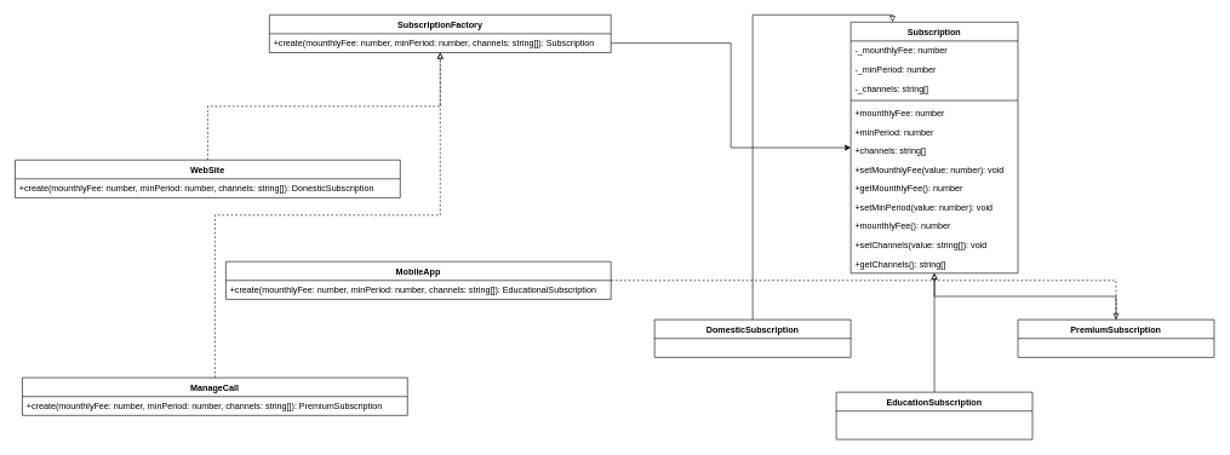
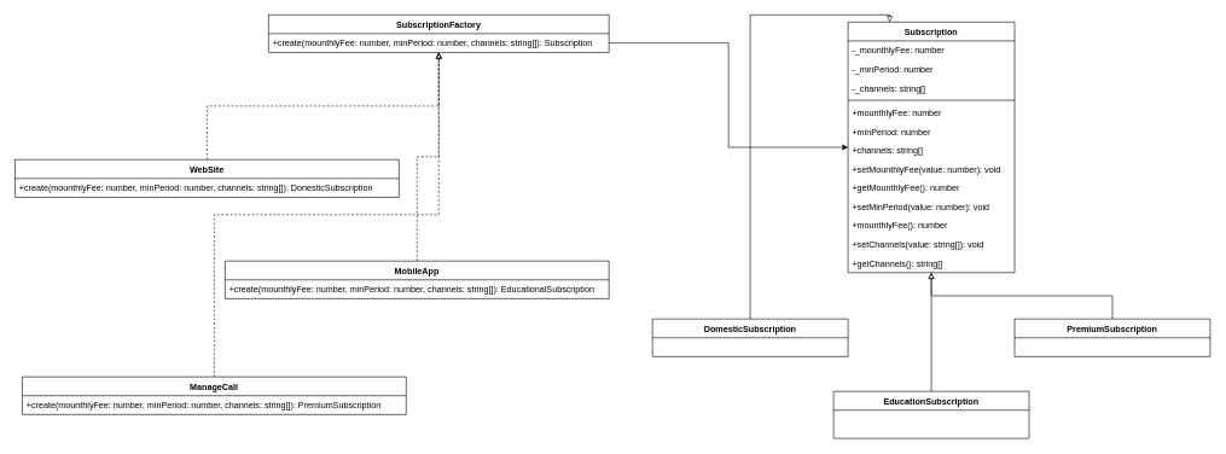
  <mxCell id="0" />
  <mxCell id="1" parent="0" />
  <mxCell id="2" value="Subscription" style="swimlane;fontStyle=1;childLayout=stackLayout;horizontal=1;startSize=26;horizontalStack=0;resizeParent=1;resizeParentMax=0;resizeLast=0;collapsible=1;marginBottom=0;" parent="1" vertex="1"><mxGeometry x="1170" y="30" width="230" height="346" as="geometry" /></mxCell>
  <mxCell id="3" value="-_mounthlyFee: number" style="text;strokeColor=none;fillColor=none;align=left;verticalAlign=top;spacingLeft=4;spacingRight=4;overflow=hidden;rotatable=0;points=[[0,0.5],[1,0.5]];portConstraint=eastwest;" parent="2" vertex="1"><mxGeometry y="26" width="230" height="26" as="geometry" /></mxCell>
  <mxCell id="4" value="-_minPeriod: number" style="text;strokeColor=none;fillColor=none;align=left;verticalAlign=top;spacingLeft=4;spacingRight=4;overflow=hidden;rotatable=0;points=[[0,0.5],[1,0.5]];portConstraint=eastwest;" parent="2" vertex="1"><mxGeometry y="52" width="230" height="26" as="geometry" /></mxCell>
  <mxCell id="5" value="-_channels: string[]" style="text;strokeColor=none;fillColor=none;align=left;verticalAlign=top;spacingLeft=4;spacingRight=4;overflow=hidden;rotatable=0;points=[[0,0.5],[1,0.5]];portConstraint=eastwest;" parent="2" vertex="1"><mxGeometry y="78" width="230" height="26" as="geometry" /></mxCell>
  <mxCell id="6" value="" style="line;strokeWidth=1;fillColor=none;align=left;verticalAlign=middle;spacingTop=-1;spacingLeft=3;spacingRight=3;rotatable=0;labelPosition=right;points=[];portConstraint=eastwest;" parent="2" vertex="1"><mxGeometry y="104" width="230" height="8" as="geometry" /></mxCell>
  <mxCell id="7" value="+mounthlyFee: number" style="text;strokeColor=none;fillColor=none;align=left;verticalAlign=top;spacingLeft=4;spacingRight=4;overflow=hidden;rotatable=0;points=[[0,0.5],[1,0.5]];portConstraint=eastwest;" parent="2" vertex="1"><mxGeometry y="112" width="230" height="26" as="geometry" /></mxCell>
  <mxCell id="8" value="+minPeriod: number" style="text;strokeColor=none;fillColor=none;align=left;verticalAlign=top;spacingLeft=4;spacingRight=4;overflow=hidden;rotatable=0;points=[[0,0.5],[1,0.5]];portConstraint=eastwest;" parent="2" vertex="1"><mxGeometry y="138" width="230" height="26" as="geometry" /></mxCell>
  <mxCell id="9" value="+channels: string[]" style="text;strokeColor=none;fillColor=none;align=left;verticalAlign=top;spacingLeft=4;spacingRight=4;overflow=hidden;rotatable=0;points=[[0,0.5],[1,0.5]];portConstraint=eastwest;" parent="2" vertex="1"><mxGeometry y="164" width="230" height="26" as="geometry" /></mxCell>
  <mxCell id="10" value="+setMounthlyFee(value: number): void" style="text;strokeColor=none;fillColor=none;align=left;verticalAlign=top;spacingLeft=4;spacingRight=4;overflow=hidden;rotatable=0;points=[[0,0.5],[1,0.5]];portConstraint=eastwest;" parent="2" vertex="1"><mxGeometry y="190" width="230" height="26" as="geometry" /></mxCell>
  <mxCell id="11" value="+getMounthlyFee(): number" style="text;strokeColor=none;fillColor=none;align=left;verticalAlign=top;spacingLeft=4;spacingRight=4;overflow=hidden;rotatable=0;points=[[0,0.5],[1,0.5]];portConstraint=eastwest;" parent="2" vertex="1"><mxGeometry y="216" width="230" height="26" as="geometry" /></mxCell>
  <mxCell id="12" value="+setMinPeriod(value: number): void" style="text;strokeColor=none;fillColor=none;align=left;verticalAlign=top;spacingLeft=4;spacingRight=4;overflow=hidden;rotatable=0;points=[[0,0.5],[1,0.5]];portConstraint=eastwest;" parent="2" vertex="1"><mxGeometry y="242" width="230" height="26" as="geometry" /></mxCell>
  <mxCell id="13" value="+mounthlyFee(): number" style="text;strokeColor=none;fillColor=none;align=left;verticalAlign=top;spacingLeft=4;spacingRight=4;overflow=hidden;rotatable=0;points=[[0,0.5],[1,0.5]];portConstraint=eastwest;" parent="2" vertex="1"><mxGeometry y="268" width="230" height="26" as="geometry" /></mxCell>
  <mxCell id="14" value="+setChannels(value: string[]): void" style="text;strokeColor=none;fillColor=none;align=left;verticalAlign=top;spacingLeft=4;spacingRight=4;overflow=hidden;rotatable=0;points=[[0,0.5],[1,0.5]];portConstraint=eastwest;" parent="2" vertex="1"><mxGeometry y="294" width="230" height="26" as="geometry" /></mxCell>
  <mxCell id="15" value="+getChannels(): string[]" style="text;strokeColor=none;fillColor=none;align=left;verticalAlign=top;spacingLeft=4;spacingRight=4;overflow=hidden;rotatable=0;points=[[0,0.5],[1,0.5]];portConstraint=eastwest;" parent="2" vertex="1"><mxGeometry y="320" width="230" height="26" as="geometry" /></mxCell>
  <mxCell id="16" style="edgeStyle=orthogonalEdgeStyle;html=1;entryX=0.25;entryY=0;entryDx=0;entryDy=0;rounded=0;endArrow=block;endFill=0;" parent="1" source="17" target="2" edge="1"><mxGeometry relative="1" as="geometry" /></mxCell>
  <mxCell id="17" value="DomesticSubscription" style="swimlane;fontStyle=1;childLayout=stackLayout;horizontal=1;startSize=26;horizontalStack=0;resizeParent=1;resizeParentMax=0;resizeLast=0;collapsible=1;marginBottom=0;" parent="1" vertex="1"><mxGeometry x="900" y="440" width="270" height="52" as="geometry" /></mxCell>
  <mxCell id="18" value="SubscriptionFactory" style="swimlane;fontStyle=1;childLayout=stackLayout;horizontal=1;startSize=26;horizontalStack=0;resizeParent=1;resizeParentMax=0;resizeLast=0;collapsible=1;marginBottom=0;" parent="1" vertex="1"><mxGeometry x="370" y="20" width="470" height="52" as="geometry" /></mxCell>
  <mxCell id="19" value="+create(mounthlyFee: number, minPeriod: number, channels: string[]): Subscription" style="text;strokeColor=none;fillColor=none;align=left;verticalAlign=top;spacingLeft=4;spacingRight=4;overflow=hidden;rotatable=0;points=[[0,0.5],[1,0.5]];portConstraint=eastwest;" parent="18" vertex="1"><mxGeometry y="26" width="470" height="26" as="geometry" /></mxCell>
  <mxCell id="20" style="edgeStyle=orthogonalEdgeStyle;rounded=0;html=1;endArrow=block;endFill=0;" parent="1" source="21" target="2" edge="1"><mxGeometry relative="1" as="geometry" /></mxCell>
  <mxCell id="21" value="EducationSubscription" style="swimlane;fontStyle=1;childLayout=stackLayout;horizontal=1;startSize=26;horizontalStack=0;resizeParent=1;resizeParentMax=0;resizeLast=0;collapsible=1;marginBottom=0;" parent="1" vertex="1"><mxGeometry x="1150" y="540" width="270" height="65" as="geometry" /></mxCell>
  <mxCell id="22" style="edgeStyle=orthogonalEdgeStyle;rounded=0;html=1;endArrow=block;endFill=0;" parent="1" source="23" target="2" edge="1"><mxGeometry relative="1" as="geometry" /></mxCell>
  <mxCell id="23" value="PremiumSubscription" style="swimlane;fontStyle=1;childLayout=stackLayout;horizontal=1;startSize=26;horizontalStack=0;resizeParent=1;resizeParentMax=0;resizeLast=0;collapsible=1;marginBottom=0;" parent="1" vertex="1"><mxGeometry x="1400" y="440" width="270" height="52" as="geometry" /></mxCell>
  <mxCell id="24" style="edgeStyle=orthogonalEdgeStyle;rounded=0;html=1;endArrow=block;endFill=0;dashed=1;" parent="1" source="25" target="18" edge="1"><mxGeometry relative="1" as="geometry" /></mxCell>
  <mxCell id="25" value="WebSite" style="swimlane;fontStyle=1;childLayout=stackLayout;horizontal=1;startSize=26;horizontalStack=0;resizeParent=1;resizeParentMax=0;resizeLast=0;collapsible=1;marginBottom=0;" parent="1" vertex="1"><mxGeometry x="20" y="220" width="530" height="52" as="geometry" /></mxCell>
  <mxCell id="26" value="+create(mounthlyFee: number, minPeriod: number, channels: string[]): DonesticSubscription" style="text;strokeColor=none;fillColor=none;align=left;verticalAlign=top;spacingLeft=4;spacingRight=4;overflow=hidden;rotatable=0;points=[[0,0.5],[1,0.5]];portConstraint=eastwest;" parent="25" vertex="1"><mxGeometry y="26" width="530" height="26" as="geometry" /></mxCell>
- <mxCell id="27" style="edgeStyle=orthogonalEdgeStyle;rounded=0;html=1;dashed=1;endArrow=block;endFill=0;" parent="1" source="28" target="23" edge="1"><mxGeometry relative="1" as="geometry" /></mxCell>
+ <mxCell id="27" style="edgeStyle=orthogonalEdgeStyle;rounded=0;html=1;dashed=1;endArrow=block;endFill=0;" parent="1" source="28" target="18" edge="1"><mxGeometry relative="1" as="geometry" /></mxCell>
  <mxCell id="28" value="MobileApp" style="swimlane;fontStyle=1;childLayout=stackLayout;horizontal=1;startSize=26;horizontalStack=0;resizeParent=1;resizeParentMax=0;resizeLast=0;collapsible=1;marginBottom=0;" parent="1" vertex="1"><mxGeometry x="310" y="360" width="530" height="52" as="geometry" /></mxCell>
  <mxCell id="29" value="+create(mounthlyFee: number, minPeriod: number, channels: string[]): EducationalSubscription" style="text;strokeColor=none;fillColor=none;align=left;verticalAlign=top;spacingLeft=4;spacingRight=4;overflow=hidden;rotatable=0;points=[[0,0.5],[1,0.5]];portConstraint=eastwest;" parent="28" vertex="1"><mxGeometry y="26" width="530" height="26" as="geometry" /></mxCell>
  <mxCell id="30" style="edgeStyle=orthogonalEdgeStyle;rounded=0;html=1;dashed=1;endArrow=block;endFill=0;" parent="1" source="31" target="18" edge="1"><mxGeometry relative="1" as="geometry" /></mxCell>
  <mxCell id="31" value="ManageCall" style="swimlane;fontStyle=1;childLayout=stackLayout;horizontal=1;startSize=26;horizontalStack=0;resizeParent=1;resizeParentMax=0;resizeLast=0;collapsible=1;marginBottom=0;" parent="1" vertex="1"><mxGeometry x="30" y="520" width="530" height="52" as="geometry" /></mxCell>
  <mxCell id="32" value="+create(mounthlyFee: number, minPeriod: number, channels: string[]): PremiumSubscription" style="text;strokeColor=none;fillColor=none;align=left;verticalAlign=top;spacingLeft=4;spacingRight=4;overflow=hidden;rotatable=0;points=[[0,0.5],[1,0.5]];portConstraint=eastwest;" parent="31" vertex="1"><mxGeometry y="26" width="530" height="26" as="geometry" /></mxCell>
  <mxCell id="33" style="edgeStyle=orthogonalEdgeStyle;html=1;rounded=0;" edge="1" parent="1" source="19" target="2"><mxGeometry relative="1" as="geometry" /></mxCell>
